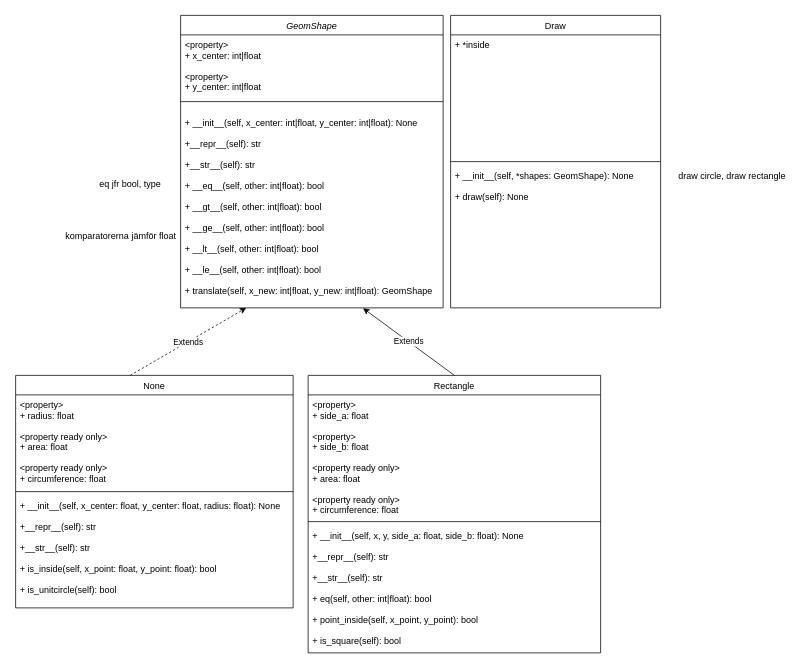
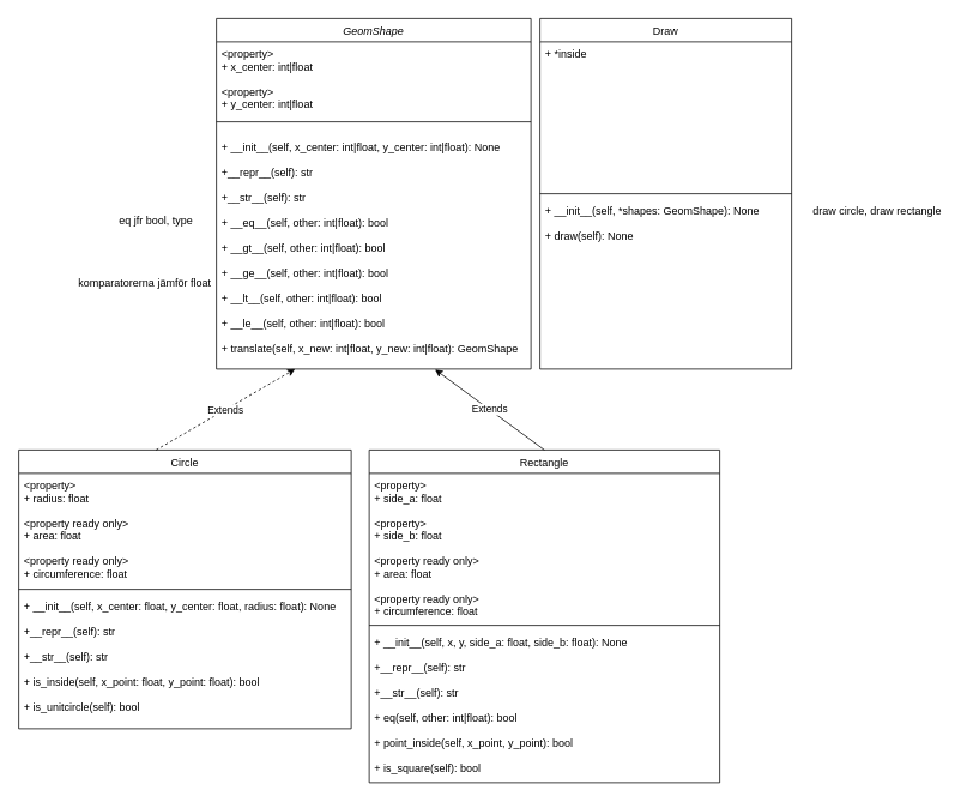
  <mxCell id="0" />
  <mxCell id="1" parent="0" />
  <mxCell id="2" value="GeomShape" style="swimlane;fontStyle=2;align=center;verticalAlign=top;childLayout=stackLayout;horizontal=1;startSize=26;horizontalStack=0;resizeParent=1;resizeLast=0;collapsible=1;marginBottom=0;rounded=0;shadow=0;strokeWidth=1;" vertex="1" parent="1"><mxGeometry x="240" y="20" width="350" height="390" as="geometry"><mxRectangle x="230" y="140" width="160" height="26" as="alternateBounds" /></mxGeometry></mxCell>
  <mxCell id="3" value="&lt;property&gt;&#10;+ x_center: int|float&#10;&#10;&lt;property&gt;&#10;+ y_center: int|float" style="text;align=left;verticalAlign=top;spacingLeft=4;spacingRight=4;overflow=hidden;rotatable=0;points=[[0,0.5],[1,0.5]];portConstraint=eastwest;" vertex="1" parent="2"><mxGeometry y="26" width="350" height="74" as="geometry" /></mxCell>
  <mxCell id="4" value="" style="line;html=1;strokeWidth=1;align=left;verticalAlign=middle;spacingTop=-1;spacingLeft=3;spacingRight=3;rotatable=0;labelPosition=right;points=[];portConstraint=eastwest;" vertex="1" parent="2"><mxGeometry y="100" width="350" height="30" as="geometry" /></mxCell>
  <mxCell id="5" value="+ __init__(self, x_center: int|float, y_center: int|float): None&#10;&#10;+__repr__(self): str&#10;&#10;+__str__(self): str&#10;&#10;+ __eq__(self, other: int|float): bool&#10;&#10;+ __gt__(self, other: int|float): bool&#10;&#10;+ __ge__(self, other: int|float): bool&#10;&#10;+ __lt__(self, other: int|float): bool&#10;&#10;+ __le__(self, other: int|float): bool&#10;&#10;+ translate(self, x_new: int|float, y_new: int|float): GeomShape&#10;&#10;&#10;" style="text;align=left;verticalAlign=top;spacingLeft=4;spacingRight=4;overflow=hidden;rotatable=0;points=[[0,0.5],[1,0.5]];portConstraint=eastwest;" vertex="1" parent="2"><mxGeometry y="130" width="350" height="260" as="geometry" /></mxCell>
- <mxCell id="6" value="None" style="swimlane;fontStyle=0;align=center;verticalAlign=top;childLayout=stackLayout;horizontal=1;startSize=26;horizontalStack=0;resizeParent=1;resizeLast=0;collapsible=1;marginBottom=0;rounded=0;shadow=0;strokeWidth=1;" vertex="1" parent="1"><mxGeometry x="20" y="500" width="370" height="310" as="geometry"><mxRectangle x="130" y="380" width="160" height="26" as="alternateBounds" /></mxGeometry></mxCell>
+ <mxCell id="6" value="Circle" style="swimlane;fontStyle=0;align=center;verticalAlign=top;childLayout=stackLayout;horizontal=1;startSize=26;horizontalStack=0;resizeParent=1;resizeLast=0;collapsible=1;marginBottom=0;rounded=0;shadow=0;strokeWidth=1;" vertex="1" parent="1"><mxGeometry x="20" y="500" width="370" height="310" as="geometry"><mxRectangle x="130" y="380" width="160" height="26" as="alternateBounds" /></mxGeometry></mxCell>
  <mxCell id="7" value="&lt;property&gt;&#10;+ radius: float&#10;&#10;&lt;property ready only&gt;&#10;+ area: float&#10;&#10;&lt;property ready only&gt;&#10;+ circumference: float" style="text;align=left;verticalAlign=top;spacingLeft=4;spacingRight=4;overflow=hidden;rotatable=0;points=[[0,0.5],[1,0.5]];portConstraint=eastwest;" vertex="1" parent="6"><mxGeometry y="26" width="370" height="124" as="geometry" /></mxCell>
  <mxCell id="8" value="" style="line;html=1;strokeWidth=1;align=left;verticalAlign=middle;spacingTop=-1;spacingLeft=3;spacingRight=3;rotatable=0;labelPosition=right;points=[];portConstraint=eastwest;" vertex="1" parent="6"><mxGeometry y="150" width="370" height="10" as="geometry" /></mxCell>
  <mxCell id="9" value="+ __init__(self, x_center: float, y_center: float, radius: float): None&#10;&#10;+__repr__(self): str&#10;&#10;+__str__(self): str&#10;&#10;+ is_inside(self, x_point: float, y_point: float): bool&#10;&#10;+ is_unitcircle(self): bool" style="text;align=left;verticalAlign=top;spacingLeft=4;spacingRight=4;overflow=hidden;rotatable=0;points=[[0,0.5],[1,0.5]];portConstraint=eastwest;" vertex="1" parent="6"><mxGeometry y="160" width="370" height="150" as="geometry" /></mxCell>
  <mxCell id="10" value="" style="endArrow=classic;html=1;rounded=0;exitX=0.413;exitY=0;exitDx=0;exitDy=0;exitPerimeter=0;entryX=0.25;entryY=1;entryDx=0;entryDy=0;dashed=1;" edge="1" parent="1" source="6" target="2"><mxGeometry relative="1" as="geometry"><mxPoint x="360" y="290" as="sourcePoint" /><mxPoint x="460" y="290" as="targetPoint" /></mxGeometry></mxCell>
  <mxCell id="11" value="Extends" style="edgeLabel;resizable=0;html=1;align=center;verticalAlign=middle;" connectable="0" vertex="1" parent="10"><mxGeometry relative="1" as="geometry" /></mxCell>
  <mxCell id="12" value="Rectangle" style="swimlane;fontStyle=0;align=center;verticalAlign=top;childLayout=stackLayout;horizontal=1;startSize=26;horizontalStack=0;resizeParent=1;resizeLast=0;collapsible=1;marginBottom=0;rounded=0;shadow=0;strokeWidth=1;" vertex="1" parent="1"><mxGeometry x="410" y="500" width="390" height="370" as="geometry"><mxRectangle x="130" y="380" width="160" height="26" as="alternateBounds" /></mxGeometry></mxCell>
  <mxCell id="13" value="&lt;property&gt;&#10;+ side_a: float&#10;&#10;&lt;property&gt;&#10;+ side_b: float&#10;&#10;&lt;property ready only&gt;&#10;+ area: float&#10;&#10;&lt;property ready only&gt;&#10;+ circumference: float" style="text;align=left;verticalAlign=top;spacingLeft=4;spacingRight=4;overflow=hidden;rotatable=0;points=[[0,0.5],[1,0.5]];portConstraint=eastwest;" vertex="1" parent="12"><mxGeometry y="26" width="390" height="164" as="geometry" /></mxCell>
  <mxCell id="14" value="" style="line;html=1;strokeWidth=1;align=left;verticalAlign=middle;spacingTop=-1;spacingLeft=3;spacingRight=3;rotatable=0;labelPosition=right;points=[];portConstraint=eastwest;" vertex="1" parent="12"><mxGeometry y="190" width="390" height="10" as="geometry" /></mxCell>
  <mxCell id="15" value="+ __init__(self, x, y, side_a: float, side_b: float): None&#10;&#10;+__repr__(self): str&#10;&#10;+__str__(self): str&#10;&#10;+ eq(self, other: int|float): bool&#10;&#10;+ point_inside(self, x_point, y_point): bool&#10;&#10;+ is_square(self): bool" style="text;align=left;verticalAlign=top;spacingLeft=4;spacingRight=4;overflow=hidden;rotatable=0;points=[[0,0.5],[1,0.5]];portConstraint=eastwest;" vertex="1" parent="12"><mxGeometry y="200" width="390" height="170" as="geometry" /></mxCell>
  <mxCell id="16" value="E" style="endArrow=classic;html=1;rounded=0;exitX=0.5;exitY=0;exitDx=0;exitDy=0;entryX=0.695;entryY=1.002;entryDx=0;entryDy=0;entryPerimeter=0;" edge="1" parent="1" source="12" target="5"><mxGeometry relative="1" as="geometry"><mxPoint x="250" y="490" as="sourcePoint" /><mxPoint x="440.88" y="392" as="targetPoint" /></mxGeometry></mxCell>
  <mxCell id="17" value="Extends" style="edgeLabel;resizable=0;html=1;align=center;verticalAlign=middle;" connectable="0" vertex="1" parent="16"><mxGeometry relative="1" as="geometry" /></mxCell>
  <mxCell id="18" value="eq jfr bool, type" style="text;html=1;strokeColor=none;fillColor=none;align=left;verticalAlign=middle;whiteSpace=wrap;rounded=0;" vertex="1" parent="1"><mxGeometry x="130" y="230" width="230" height="30" as="geometry" /></mxCell>
  <mxCell id="19" value="Draw" style="swimlane;fontStyle=0;align=center;verticalAlign=top;childLayout=stackLayout;horizontal=1;startSize=26;horizontalStack=0;resizeParent=1;resizeLast=0;collapsible=1;marginBottom=0;rounded=0;shadow=0;strokeWidth=1;" vertex="1" parent="1"><mxGeometry x="600" y="20" width="280" height="390" as="geometry"><mxRectangle x="130" y="380" width="160" height="26" as="alternateBounds" /></mxGeometry></mxCell>
  <mxCell id="20" value="+ *inside" style="text;align=left;verticalAlign=top;spacingLeft=4;spacingRight=4;overflow=hidden;rotatable=0;points=[[0,0.5],[1,0.5]];portConstraint=eastwest;" vertex="1" parent="19"><mxGeometry y="26" width="280" height="164" as="geometry" /></mxCell>
  <mxCell id="21" value="" style="line;html=1;strokeWidth=1;align=left;verticalAlign=middle;spacingTop=-1;spacingLeft=3;spacingRight=3;rotatable=0;labelPosition=right;points=[];portConstraint=eastwest;" vertex="1" parent="19"><mxGeometry y="190" width="280" height="10" as="geometry" /></mxCell>
  <mxCell id="22" value="+ __init__(self, *shapes: GeomShape): None&#10;&#10;+ draw(self): None" style="text;align=left;verticalAlign=top;spacingLeft=4;spacingRight=4;overflow=hidden;rotatable=0;points=[[0,0.5],[1,0.5]];portConstraint=eastwest;" vertex="1" parent="19"><mxGeometry y="200" width="280" height="190" as="geometry" /></mxCell>
  <mxCell id="23" value="komparatorerna jämför float" style="text;html=1;align=center;verticalAlign=middle;resizable=0;points=[];autosize=1;strokeColor=none;fillColor=none;" vertex="1" parent="1"><mxGeometry x="70" y="300" width="180" height="30" as="geometry" /></mxCell>
  <mxCell id="24" value="draw circle, draw rectangle" style="text;html=1;align=center;verticalAlign=middle;resizable=0;points=[];autosize=1;strokeColor=none;fillColor=none;" vertex="1" parent="1"><mxGeometry x="890" y="220" width="170" height="30" as="geometry" /></mxCell>
